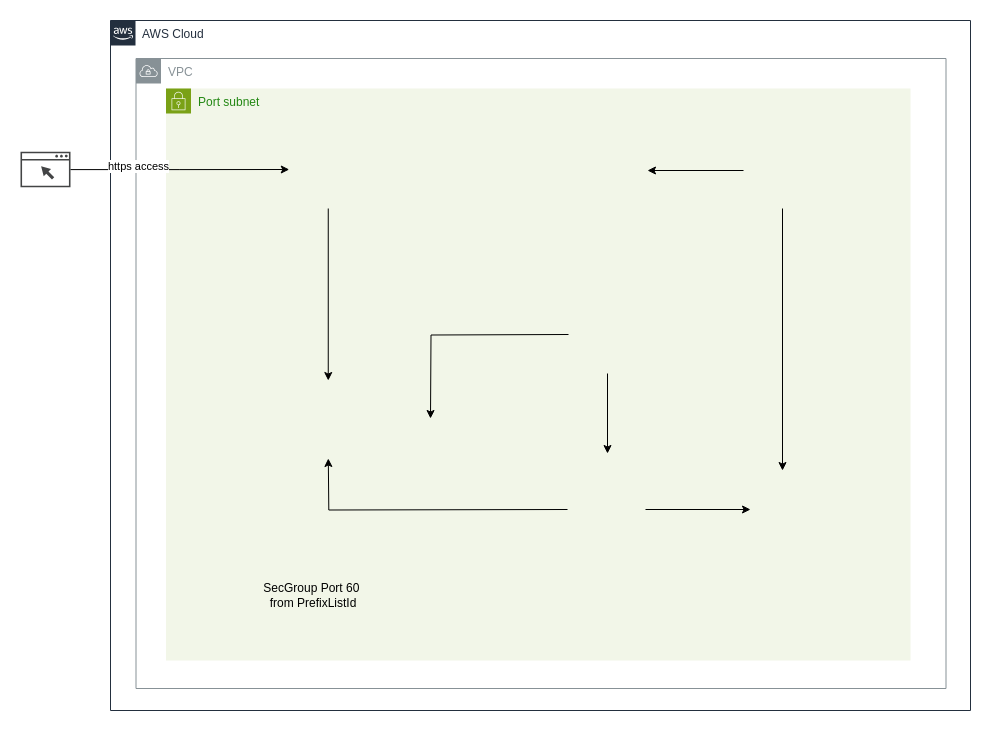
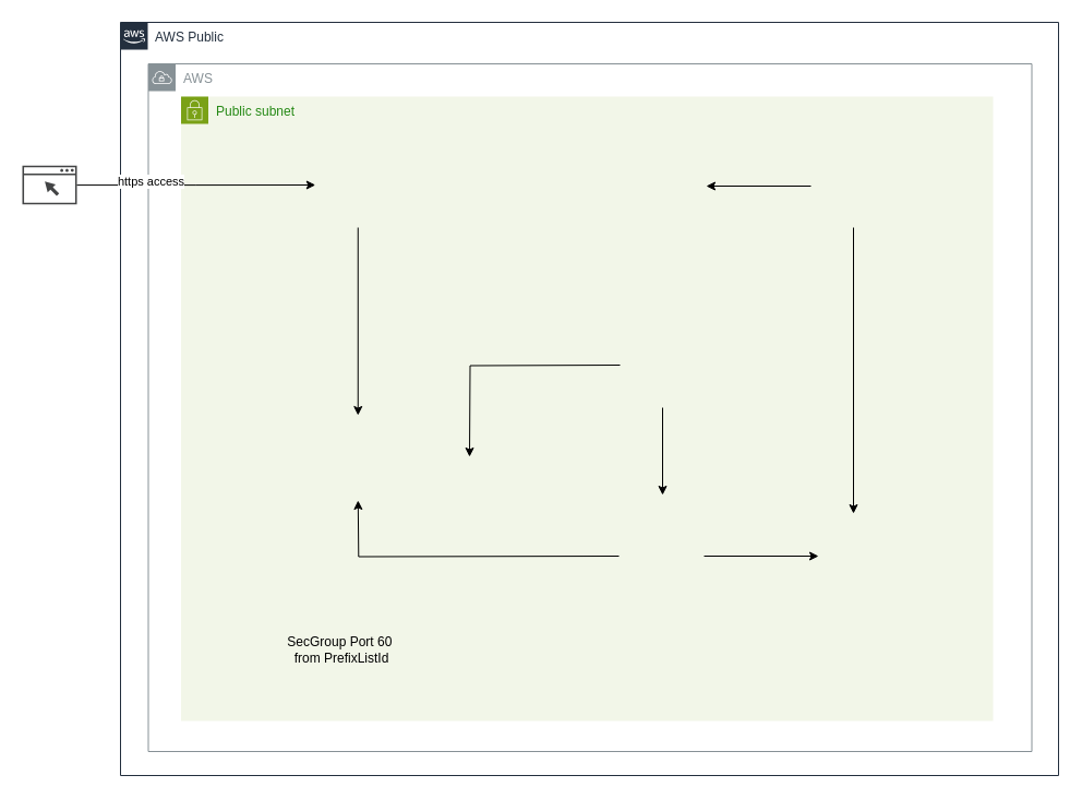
  <mxCell id="0" />
  <mxCell id="1" parent="0" />
- <mxCell id="2" value="AWS Cloud" style="points=[[0,0],[0.25,0],[0.5,0],[0.75,0],[1,0],[1,0.25],[1,0.5],[1,0.75],[1,1],[0.75,1],[0.5,1],[0.25,1],[0,1],[0,0.75],[0,0.5],[0,0.25]];outlineConnect=0;gradientColor=none;html=1;whiteSpace=wrap;fontSize=12;fontStyle=0;shape=mxgraph.aws4.group;grIcon=mxgraph.aws4.group_aws_cloud_alt;strokeColor=#232F3E;fillColor=none;verticalAlign=top;align=left;spacingLeft=30;fontColor=#232F3E;dashed=0;labelBackgroundColor=#ffffff;container=1;pointerEvents=0;collapsible=0;recursiveResize=0;" parent="1" vertex="1"><mxGeometry x="110" y="20" width="860" height="690" as="geometry" /></mxCell>
- <mxCell id="3" value="Port subnet" style="points=[[0,0],[0.25,0],[0.5,0],[0.75,0],[1,0],[1,0.25],[1,0.5],[1,0.75],[1,1],[0.75,1],[0.5,1],[0.25,1],[0,1],[0,0.75],[0,0.5],[0,0.25]];outlineConnect=0;gradientColor=none;html=1;whiteSpace=wrap;fontSize=12;fontStyle=0;container=1;pointerEvents=0;collapsible=0;recursiveResize=0;shape=mxgraph.aws4.group;grIcon=mxgraph.aws4.group_security_group;grStroke=0;strokeColor=#7AA116;fillColor=#F2F6E8;verticalAlign=top;align=left;spacingLeft=30;fontColor=#248814;dashed=0;" parent="2" vertex="1"><mxGeometry x="55.5" y="68" width="744.5" height="572" as="geometry" /></mxCell>
- <mxCell id="4" value="VPC" style="sketch=0;outlineConnect=0;gradientColor=none;html=1;whiteSpace=wrap;fontSize=12;fontStyle=0;shape=mxgraph.aws4.group;grIcon=mxgraph.aws4.group_vpc;strokeColor=#879196;fillColor=none;verticalAlign=top;align=left;spacingLeft=30;fontColor=#879196;dashed=0;" parent="3" vertex="1"><mxGeometry x="-30" y="-30" width="810" height="630" as="geometry" /></mxCell>
+ <mxCell id="2" value="AWS Public" style="points=[[0,0],[0.25,0],[0.5,0],[0.75,0],[1,0],[1,0.25],[1,0.5],[1,0.75],[1,1],[0.75,1],[0.5,1],[0.25,1],[0,1],[0,0.75],[0,0.5],[0,0.25]];outlineConnect=0;gradientColor=none;html=1;whiteSpace=wrap;fontSize=12;fontStyle=0;shape=mxgraph.aws4.group;grIcon=mxgraph.aws4.group_aws_cloud_alt;strokeColor=#232F3E;fillColor=none;verticalAlign=top;align=left;spacingLeft=30;fontColor=#232F3E;dashed=0;labelBackgroundColor=#ffffff;container=1;pointerEvents=0;collapsible=0;recursiveResize=0;" parent="1" vertex="1"><mxGeometry x="110" y="20" width="860" height="690" as="geometry" /></mxCell>
+ <mxCell id="3" value="Public subnet" style="points=[[0,0],[0.25,0],[0.5,0],[0.75,0],[1,0],[1,0.25],[1,0.5],[1,0.75],[1,1],[0.75,1],[0.5,1],[0.25,1],[0,1],[0,0.75],[0,0.5],[0,0.25]];outlineConnect=0;gradientColor=none;html=1;whiteSpace=wrap;fontSize=12;fontStyle=0;container=1;pointerEvents=0;collapsible=0;recursiveResize=0;shape=mxgraph.aws4.group;grIcon=mxgraph.aws4.group_security_group;grStroke=0;strokeColor=#7AA116;fillColor=#F2F6E8;verticalAlign=top;align=left;spacingLeft=30;fontColor=#248814;dashed=0;" parent="2" vertex="1"><mxGeometry x="55.5" y="68" width="744.5" height="572" as="geometry" /></mxCell>
+ <mxCell id="4" value="AWS" style="sketch=0;outlineConnect=0;gradientColor=none;html=1;whiteSpace=wrap;fontSize=12;fontStyle=0;shape=mxgraph.aws4.group;grIcon=mxgraph.aws4.group_vpc;strokeColor=#879196;fillColor=none;verticalAlign=top;align=left;spacingLeft=30;fontColor=#879196;dashed=0;" parent="3" vertex="1"><mxGeometry x="-30" y="-30" width="810" height="630" as="geometry" /></mxCell>
  <mxCell id="5" value="" style="edgeStyle=orthogonalEdgeStyle;rounded=0;orthogonalLoop=1;jettySize=auto;html=1;" parent="3" edge="1"><mxGeometry relative="1" as="geometry"><mxPoint x="402.5" y="246" as="sourcePoint" /><mxPoint x="264.5" y="330" as="targetPoint" /></mxGeometry></mxCell>
  <mxCell id="6" value="" style="edgeStyle=none;html=1;" edge="1" parent="3"><mxGeometry relative="1" as="geometry"><mxPoint x="441.5" y="285" as="sourcePoint" /><mxPoint x="441.5" y="365" as="targetPoint" /></mxGeometry></mxCell>
  <mxCell id="7" value="" style="edgeStyle=orthogonalEdgeStyle;rounded=0;orthogonalLoop=1;jettySize=auto;html=1;" parent="3" edge="1"><mxGeometry relative="1" as="geometry"><mxPoint x="616.5" y="120" as="sourcePoint" /><mxPoint x="616.5" y="382.024" as="targetPoint" /></mxGeometry></mxCell>
  <mxCell id="8" value="" style="edgeStyle=orthogonalEdgeStyle;rounded=0;orthogonalLoop=1;jettySize=auto;html=1;" parent="3" edge="1"><mxGeometry relative="1" as="geometry"><Array as="points"><mxPoint x="525" y="82" /><mxPoint x="525" y="82" /></Array><mxPoint x="577.5" y="82" as="sourcePoint" /><mxPoint x="481.5" y="82" as="targetPoint" /></mxGeometry></mxCell>
  <mxCell id="9" value="" style="edgeStyle=orthogonalEdgeStyle;rounded=0;orthogonalLoop=1;jettySize=auto;html=1;" parent="3" edge="1"><mxGeometry relative="1" as="geometry"><mxPoint x="162.25" y="120" as="sourcePoint" /><mxPoint x="162.25" y="292" as="targetPoint" /></mxGeometry></mxCell>
  <mxCell id="10" value="" style="edgeStyle=orthogonalEdgeStyle;rounded=0;orthogonalLoop=1;jettySize=auto;html=1;" parent="3" edge="1"><mxGeometry relative="1" as="geometry"><mxPoint x="479.5" y="421" as="sourcePoint" /><mxPoint x="584.5" y="421" as="targetPoint" /></mxGeometry></mxCell>
  <mxCell id="11" value="&lt;span style=&quot;text-wrap-mode: nowrap;&quot;&gt;SecGroup Port 60&amp;nbsp;&lt;/span&gt;&lt;br style=&quot;padding: 0px; margin: 0px; text-wrap-mode: nowrap;&quot;&gt;&lt;span style=&quot;text-wrap-mode: nowrap;&quot;&gt;from PrefixListId&lt;/span&gt;" style="text;html=1;align=center;verticalAlign=middle;whiteSpace=wrap;rounded=0;" parent="3" vertex="1"><mxGeometry x="93.5" y="492" width="107.75" height="30" as="geometry" /></mxCell>
  <mxCell id="12" value="" style="edgeStyle=orthogonalEdgeStyle;rounded=0;orthogonalLoop=1;jettySize=auto;html=1;" parent="3" edge="1"><mxGeometry relative="1" as="geometry"><mxPoint x="401.5" y="421" as="sourcePoint" /><mxPoint x="162.3" y="370" as="targetPoint" /></mxGeometry></mxCell>
  <mxCell id="13" value="" style="sketch=0;pointerEvents=1;shadow=0;dashed=0;html=1;strokeColor=none;fillColor=#434445;aspect=fixed;labelPosition=center;verticalLabelPosition=bottom;verticalAlign=top;align=center;outlineConnect=0;shape=mxgraph.vvd.web_browser;" parent="1" vertex="1"><mxGeometry x="20" y="151.25" width="50" height="35.5" as="geometry" /></mxCell>
  <mxCell id="14" value="" style="edgeStyle=orthogonalEdgeStyle;rounded=0;orthogonalLoop=1;jettySize=auto;html=1;" parent="1" source="13" edge="1"><mxGeometry relative="1" as="geometry"><mxPoint x="288.75" y="169" as="targetPoint" /></mxGeometry></mxCell>
  <mxCell id="15" value="https access" style="edgeLabel;html=1;align=center;verticalAlign=middle;resizable=0;points=[];" parent="14" vertex="1" connectable="0"><mxGeometry x="-0.385" y="4" relative="1" as="geometry"><mxPoint as="offset" /></mxGeometry></mxCell>
